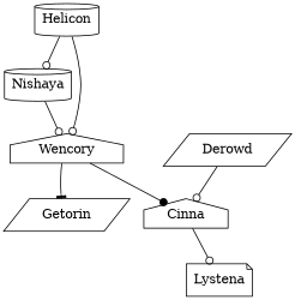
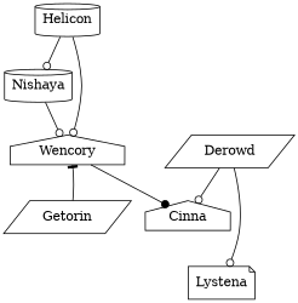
  digraph {
    node [shape=cylinder]
    edge [arrowhead=odot]
    Helicon
    Nishaya
    Wencory [shape=house]
    Getorin [shape=parallelogram]
    Cinna [shape=house]
    Lystena [shape=note]
    Derowd [shape=parallelogram]
    Helicon -> Nishaya
    Helicon -> Wencory
    Nishaya -> Wencory
-   Wencory -> Getorin [arrowhead=tee]
+   Getorin -> Wencory [arrowhead=tee]
    Wencory -> Cinna [arrowhead=dot]
    Derowd -> Cinna
-   Cinna -> Lystena
+   Derowd -> Lystena
  }
